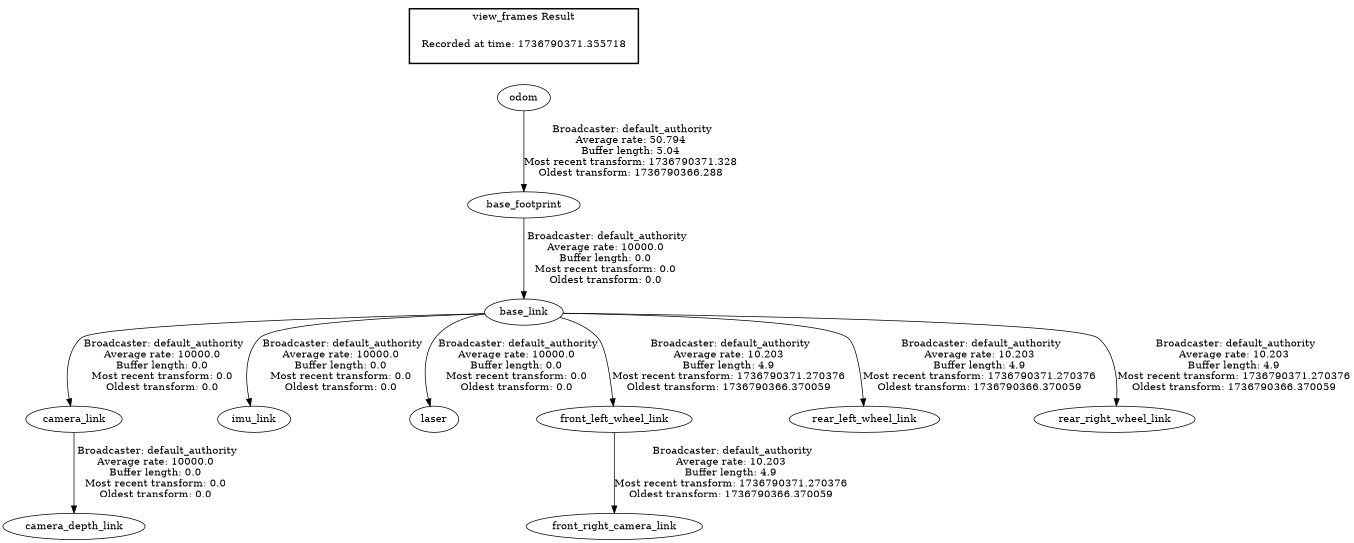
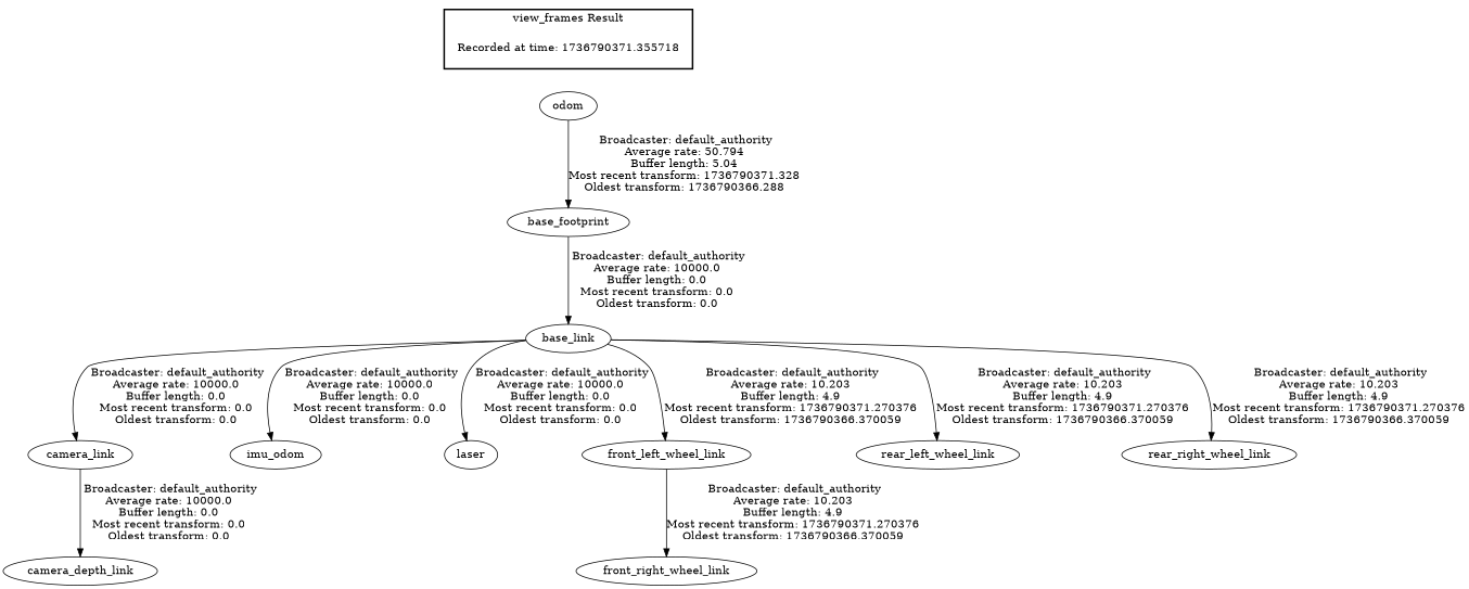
  digraph {
    "Recorded at time: 1736790371.355718" [shape=plaintext]
    odom
    base_footprint
    base_link
    camera_link
-   imu_link
+   imu_link [label=imu_odom]
    laser
    front_left_wheel_link
    rear_left_wheel_link
    rear_right_wheel_link
    camera_depth_link
-   front_right_wheel_link [label=front_right_camera_link]
+   front_right_wheel_link
    subgraph cluster_1 {
      color=black
      label="view_frames Result"
      style=bold
      "Recorded at time: 1736790371.355718"
    }
    "Recorded at time: 1736790371.355718" -> odom [style=invis]
    odom -> base_footprint [label=" Broadcaster: default_authority\nAverage rate: 50.794\nBuffer length: 5.04\nMost recent transform: 1736790371.328\nOldest transform: 1736790366.288\n"]
    base_footprint -> base_link [label=" Broadcaster: default_authority\nAverage rate: 10000.0\nBuffer length: 0.0\nMost recent transform: 0.0\nOldest transform: 0.0\n"]
    base_link -> camera_link [label=" Broadcaster: default_authority\nAverage rate: 10000.0\nBuffer length: 0.0\nMost recent transform: 0.0\nOldest transform: 0.0\n"]
    base_link -> imu_link [label=" Broadcaster: default_authority\nAverage rate: 10000.0\nBuffer length: 0.0\nMost recent transform: 0.0\nOldest transform: 0.0\n"]
    base_link -> laser [label=" Broadcaster: default_authority\nAverage rate: 10000.0\nBuffer length: 0.0\nMost recent transform: 0.0\nOldest transform: 0.0\n"]
    base_link -> front_left_wheel_link [label=" Broadcaster: default_authority\nAverage rate: 10.203\nBuffer length: 4.9\nMost recent transform: 1736790371.270376\nOldest transform: 1736790366.370059\n"]
    base_link -> rear_left_wheel_link [label=" Broadcaster: default_authority\nAverage rate: 10.203\nBuffer length: 4.9\nMost recent transform: 1736790371.270376\nOldest transform: 1736790366.370059\n"]
    base_link -> rear_right_wheel_link [label=" Broadcaster: default_authority\nAverage rate: 10.203\nBuffer length: 4.9\nMost recent transform: 1736790371.270376\nOldest transform: 1736790366.370059\n"]
    camera_link -> camera_depth_link [label=" Broadcaster: default_authority\nAverage rate: 10000.0\nBuffer length: 0.0\nMost recent transform: 0.0\nOldest transform: 0.0\n"]
    front_left_wheel_link -> front_right_wheel_link [label=" Broadcaster: default_authority\nAverage rate: 10.203\nBuffer length: 4.9\nMost recent transform: 1736790371.270376\nOldest transform: 1736790366.370059\n"]
  }
